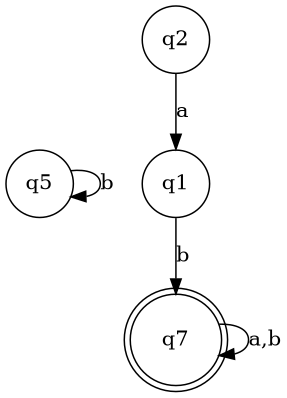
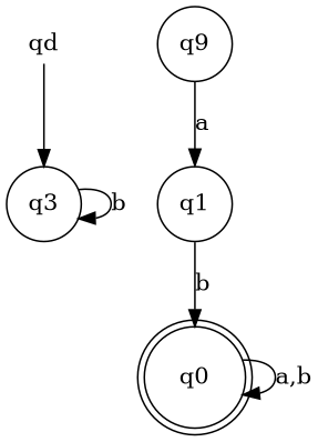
  strict digraph {
    rankdir=TB
    node [shape=circle]
-   q3 [height=0.5 width=0.0 label=q5]
-   q0 [height=0.5 shape=doublecircle width=0.0 label=q7]
-   q2 [height=0.5 width=0.0]
+   qd [height=0 shape=none width=0]
+   q3 [height=0.5 width=0.0]
+   q0 [height=0.5 shape=doublecircle width=0.0]
+   q2 [height=0.5 width=0.0 label=q9]
    q1 [height=0.5 width=0.0]
+   qd -> q3
    q3 -> q3 [label=b]
    q0 -> q0 [label="a,b"]
    q2 -> q1 [label=a]
    q1 -> q0 [label=b]
  }
